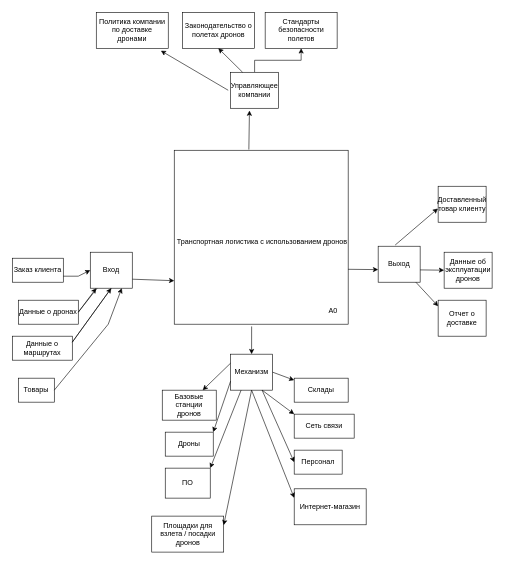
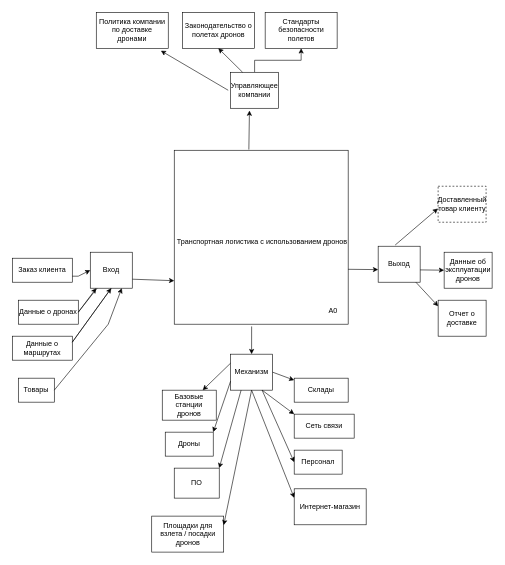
  <mxCell id="0" />
  <mxCell id="1" parent="0" />
  <mxCell id="2" value="&lt;div&gt;&lt;br&gt;&lt;/div&gt;&lt;div&gt;&lt;br&gt;&lt;/div&gt;&lt;div&gt;&lt;br&gt;&lt;/div&gt;&lt;div&gt;&lt;br&gt;&lt;/div&gt;&lt;div&gt;&lt;br&gt;&lt;/div&gt;&lt;div&gt;&lt;br&gt;&lt;/div&gt;&lt;div&gt;&lt;br&gt;&lt;/div&gt;&lt;div&gt;&lt;br&gt;&lt;/div&gt;&lt;div&gt;&lt;br&gt;&lt;/div&gt;&lt;div&gt;&amp;nbsp;Транспортная логистика с использованием дронов&lt;div&gt;&lt;br&gt;&lt;/div&gt;&lt;/div&gt;&lt;div&gt;&lt;br&gt;&lt;/div&gt;&lt;div&gt;&lt;br&gt;&lt;/div&gt;&lt;div&gt;&lt;br&gt;&lt;/div&gt;&lt;div&gt;&lt;br&gt;&lt;/div&gt;&lt;div&gt;&lt;br&gt;&lt;/div&gt;&lt;div&gt;&lt;br&gt;&lt;/div&gt;&lt;div&gt;&lt;span style=&quot;white-space: pre;&quot;&gt;&#09;&lt;/span&gt;&lt;span style=&quot;white-space: pre;&quot;&gt;&#09;&lt;/span&gt;&lt;span style=&quot;white-space: pre;&quot;&gt;&#09;&lt;/span&gt;&lt;span style=&quot;white-space: pre;&quot;&gt;&#09;&lt;/span&gt;&lt;span style=&quot;white-space: pre;&quot;&gt;&#09;&lt;/span&gt;&lt;span style=&quot;white-space: pre;&quot;&gt;&#09;&lt;/span&gt;&lt;span style=&quot;white-space: pre;&quot;&gt;&#09;&lt;/span&gt;&lt;span style=&quot;white-space: pre;&quot;&gt;&#09;&lt;/span&gt;&lt;span style=&quot;white-space: pre;&quot;&gt;&#09;&lt;/span&gt;А0&lt;br&gt;&lt;/div&gt;" style="whiteSpace=wrap;html=1;aspect=fixed;" parent="1" vertex="1"><mxGeometry x="290" y="250" width="290" height="290" as="geometry" /></mxCell>
  <mxCell id="3" value="" style="endArrow=classic;html=1;rounded=0;entryX=0.393;entryY=1.064;entryDx=0;entryDy=0;entryPerimeter=0;exitX=0.429;exitY=-0.004;exitDx=0;exitDy=0;exitPerimeter=0;" parent="1" source="2" target="8" edge="1"><mxGeometry width="50" height="50" relative="1" as="geometry"><mxPoint x="415" y="240" as="sourcePoint" /><mxPoint x="250" y="226.31" as="targetPoint" /></mxGeometry></mxCell>
  <mxCell id="4" value="" style="endArrow=classic;html=1;rounded=0;entryX=0;entryY=0.75;entryDx=0;entryDy=0;exitX=1;exitY=0.75;exitDx=0;exitDy=0;" parent="1" edge="1" target="2" source="5"><mxGeometry width="50" height="50" relative="1" as="geometry"><mxPoint x="290" y="450" as="sourcePoint" /><mxPoint x="220" y="450" as="targetPoint" /></mxGeometry></mxCell>
  <mxCell id="5" value="Вход" style="rounded=0;whiteSpace=wrap;html=1;" parent="1" vertex="1"><mxGeometry x="150" y="420" width="70" height="60" as="geometry" /></mxCell>
  <mxCell id="6" value="Выход" style="rounded=0;whiteSpace=wrap;html=1;" parent="1" vertex="1"><mxGeometry x="630" y="410" width="70" height="60" as="geometry" /></mxCell>
  <mxCell id="7" value="" style="edgeStyle=orthogonalEdgeStyle;rounded=0;orthogonalLoop=1;jettySize=auto;html=1;" edge="1" parent="1" source="8" target="23"><mxGeometry relative="1" as="geometry" /></mxCell>
  <mxCell id="8" value="Управляющее компании" style="rounded=0;whiteSpace=wrap;html=1;" parent="1" vertex="1"><mxGeometry x="384" y="120" width="80" height="60" as="geometry" /></mxCell>
  <mxCell id="9" value="Механизм" style="rounded=0;whiteSpace=wrap;html=1;" parent="1" vertex="1"><mxGeometry x="384" y="590" width="70" height="60" as="geometry" /></mxCell>
- <mxCell id="10" value="Заказ клиента" style="rounded=0;whiteSpace=wrap;html=1;" parent="1" vertex="1"><mxGeometry x="20" y="430" width="85" height="40" as="geometry" /></mxCell>
+ <mxCell id="10" value="Заказ клиента" style="rounded=0;whiteSpace=wrap;html=1;" parent="1" vertex="1"><mxGeometry x="20" y="430" width="100" height="40" as="geometry" /></mxCell>
  <mxCell id="11" value="Товары" style="rounded=0;whiteSpace=wrap;html=1;" parent="1" vertex="1"><mxGeometry x="30" y="630" width="60" height="40" as="geometry" /></mxCell>
  <mxCell id="12" value="Данные о маршрутах" style="rounded=0;whiteSpace=wrap;html=1;" parent="1" vertex="1"><mxGeometry x="20" y="560" width="100" height="40" as="geometry" /></mxCell>
  <mxCell id="13" value="Данные о дронах" style="rounded=0;whiteSpace=wrap;html=1;" parent="1" vertex="1"><mxGeometry x="30" y="500" width="100" height="40" as="geometry" /></mxCell>
  <mxCell id="14" value="" style="endArrow=classic;html=1;rounded=0;entryX=0;entryY=0.5;entryDx=0;entryDy=0;exitX=1;exitY=0.75;exitDx=0;exitDy=0;" parent="1" edge="1" target="5" source="10"><mxGeometry width="50" height="50" relative="1" as="geometry"><mxPoint x="150" y="460" as="sourcePoint" /><mxPoint x="120" y="460" as="targetPoint" /><Array as="points"><mxPoint x="130" y="460" /></Array></mxGeometry></mxCell>
  <mxCell id="15" value="" style="endArrow=classic;html=1;rounded=0;" parent="1" source="5" edge="1"><mxGeometry width="50" height="50" relative="1" as="geometry"><mxPoint x="160" y="550" as="sourcePoint" /><mxPoint x="160" y="480" as="targetPoint" /><Array as="points"><mxPoint x="130" y="520" /></Array></mxGeometry></mxCell>
  <mxCell id="16" value="" style="endArrow=classic;html=1;rounded=0;exitX=0.5;exitY=1;exitDx=0;exitDy=0;entryX=0.5;entryY=1;entryDx=0;entryDy=0;" parent="1" source="5" target="5" edge="1"><mxGeometry width="50" height="50" relative="1" as="geometry"><mxPoint x="171" y="490" as="sourcePoint" /><mxPoint x="120" y="560" as="targetPoint" /><Array as="points"><mxPoint x="120" y="570" /></Array></mxGeometry></mxCell>
  <mxCell id="17" value="" style="endArrow=classic;html=1;rounded=0;entryX=0.75;entryY=1;entryDx=0;entryDy=0;exitX=1;exitY=0.5;exitDx=0;exitDy=0;" parent="1" target="5" edge="1" source="11"><mxGeometry width="50" height="50" relative="1" as="geometry"><mxPoint x="215" y="480" as="sourcePoint" /><mxPoint x="160" y="570" as="targetPoint" /><Array as="points"><mxPoint x="180" y="540" /></Array></mxGeometry></mxCell>
- <mxCell id="18" value="Доставленный товар клиенту" style="rounded=0;whiteSpace=wrap;html=1;" parent="1" vertex="1"><mxGeometry x="730" y="310" width="80" height="60" as="geometry" /></mxCell>
+ <mxCell id="18" value="Доставленный товар клиенту" style="rounded=0;whiteSpace=wrap;html=1;dashed=1;" parent="1" vertex="1"><mxGeometry x="730" y="310" width="80" height="60" as="geometry" /></mxCell>
  <mxCell id="19" value="Отчет о доставке" style="rounded=0;whiteSpace=wrap;html=1;" parent="1" vertex="1"><mxGeometry x="730" y="500" width="80" height="60" as="geometry" /></mxCell>
  <mxCell id="20" value="Данные об эксплуатации дронов" style="rounded=0;whiteSpace=wrap;html=1;" parent="1" vertex="1"><mxGeometry x="740" y="420" width="80" height="60" as="geometry" /></mxCell>
  <mxCell id="21" value="Законодательство о полетах дронов" style="rounded=0;whiteSpace=wrap;html=1;" parent="1" vertex="1"><mxGeometry x="303.5" y="20" width="120" height="60" as="geometry" /></mxCell>
  <mxCell id="22" value="Политика компании по доставке дронами" style="rounded=0;whiteSpace=wrap;html=1;" parent="1" vertex="1"><mxGeometry x="160" y="20" width="120" height="60" as="geometry" /></mxCell>
  <mxCell id="23" value="Стандарты безопасности полетов" style="rounded=0;whiteSpace=wrap;html=1;" parent="1" vertex="1"><mxGeometry x="441.6" y="20" width="120" height="60" as="geometry" /></mxCell>
  <mxCell id="24" value="" style="endArrow=classic;html=1;rounded=0;exitX=0.445;exitY=1.013;exitDx=0;exitDy=0;exitPerimeter=0;entryX=0.5;entryY=0;entryDx=0;entryDy=0;" parent="1" source="2" edge="1" target="9"><mxGeometry width="50" height="50" relative="1" as="geometry"><mxPoint x="560" y="700" as="sourcePoint" /><mxPoint x="610" y="650" as="targetPoint" /></mxGeometry></mxCell>
  <mxCell id="25" value="" style="endArrow=classic;html=1;rounded=0;exitX=1;exitY=0.75;exitDx=0;exitDy=0;" edge="1" parent="1"><mxGeometry width="50" height="50" relative="1" as="geometry"><mxPoint x="580" y="448.5" as="sourcePoint" /><mxPoint x="630" y="449" as="targetPoint" /></mxGeometry></mxCell>
  <mxCell id="26" value="" style="endArrow=classic;html=1;rounded=0;exitX=1;exitY=0.75;exitDx=0;exitDy=0;" edge="1" parent="1"><mxGeometry width="50" height="50" relative="1" as="geometry"><mxPoint x="700" y="449.5" as="sourcePoint" /><mxPoint x="740" y="450" as="targetPoint" /></mxGeometry></mxCell>
  <mxCell id="27" value="" style="endArrow=classic;html=1;rounded=0;entryX=0;entryY=0.5;entryDx=0;entryDy=0;" edge="1" parent="1" source="6"><mxGeometry width="50" height="50" relative="1" as="geometry"><mxPoint x="550" y="580" as="sourcePoint" /><mxPoint x="730" y="510" as="targetPoint" /></mxGeometry></mxCell>
  <mxCell id="28" value="" style="endArrow=classic;html=1;rounded=0;entryX=-0.005;entryY=0.62;entryDx=0;entryDy=0;entryPerimeter=0;exitX=0.406;exitY=-0.033;exitDx=0;exitDy=0;exitPerimeter=0;" edge="1" parent="1" source="6" target="18"><mxGeometry width="50" height="50" relative="1" as="geometry"><mxPoint x="550" y="600" as="sourcePoint" /><mxPoint x="600" y="550" as="targetPoint" /></mxGeometry></mxCell>
  <mxCell id="29" value="" style="endArrow=classic;html=1;rounded=0;entryX=0.5;entryY=1;entryDx=0;entryDy=0;exitX=0.25;exitY=0;exitDx=0;exitDy=0;" edge="1" parent="1" source="8" target="21"><mxGeometry width="50" height="50" relative="1" as="geometry"><mxPoint x="350" y="140" as="sourcePoint" /><mxPoint x="400" y="90" as="targetPoint" /></mxGeometry></mxCell>
  <mxCell id="30" value="" style="endArrow=classic;html=1;rounded=0;entryX=0.898;entryY=1.068;entryDx=0;entryDy=0;entryPerimeter=0;" edge="1" parent="1" target="22"><mxGeometry width="50" height="50" relative="1" as="geometry"><mxPoint x="380" y="150" as="sourcePoint" /><mxPoint x="400" y="90" as="targetPoint" /></mxGeometry></mxCell>
  <mxCell id="31" value="" style="endArrow=classic;html=1;rounded=0;exitX=0;exitY=0.75;exitDx=0;exitDy=0;entryX=1;entryY=0;entryDx=0;entryDy=0;" edge="1" parent="1" source="9" target="32"><mxGeometry width="50" height="50" relative="1" as="geometry"><mxPoint x="270" y="640" as="sourcePoint" /><mxPoint x="360" y="740" as="targetPoint" /></mxGeometry></mxCell>
  <mxCell id="32" value="Дроны" style="rounded=0;whiteSpace=wrap;html=1;" vertex="1" parent="1"><mxGeometry x="275" y="720" width="80" height="40" as="geometry" /></mxCell>
  <mxCell id="33" value="Склады" style="rounded=0;whiteSpace=wrap;html=1;" vertex="1" parent="1"><mxGeometry x="490" y="630" width="90" height="40" as="geometry" /></mxCell>
  <mxCell id="34" value="Персонал" style="rounded=0;whiteSpace=wrap;html=1;" vertex="1" parent="1"><mxGeometry x="490" y="750" width="80" height="40" as="geometry" /></mxCell>
  <mxCell id="35" value="Интернет-магазин" style="rounded=0;whiteSpace=wrap;html=1;" vertex="1" parent="1"><mxGeometry x="490" y="814.5" width="120" height="60" as="geometry" /></mxCell>
  <mxCell id="36" value="Базовые станции дронов" style="rounded=0;whiteSpace=wrap;html=1;" vertex="1" parent="1"><mxGeometry x="270" y="650" width="90" height="50" as="geometry" /></mxCell>
- <mxCell id="37" value="ПО" style="rounded=0;whiteSpace=wrap;html=1;" vertex="1" parent="1"><mxGeometry x="275" y="780" width="75" height="50" as="geometry" /></mxCell>
+ <mxCell id="37" value="ПО" style="rounded=0;whiteSpace=wrap;html=1;" vertex="1" parent="1"><mxGeometry x="290" y="780" width="75" height="50" as="geometry" /></mxCell>
  <mxCell id="38" value="Площадки для взлета / посадки дронов" style="rounded=0;whiteSpace=wrap;html=1;" vertex="1" parent="1"><mxGeometry x="252.5" y="860" width="120" height="60" as="geometry" /></mxCell>
  <mxCell id="39" value="Сеть связи" style="rounded=0;whiteSpace=wrap;html=1;" vertex="1" parent="1"><mxGeometry x="490" y="690" width="100" height="40" as="geometry" /></mxCell>
  <mxCell id="40" value="" style="endArrow=classic;html=1;rounded=0;exitX=1;exitY=0.5;exitDx=0;exitDy=0;" edge="1" parent="1" source="9" target="33"><mxGeometry width="50" height="50" relative="1" as="geometry"><mxPoint x="270" y="710" as="sourcePoint" /><mxPoint x="320" y="660" as="targetPoint" /></mxGeometry></mxCell>
  <mxCell id="41" value="" style="endArrow=classic;html=1;rounded=0;entryX=0.75;entryY=0;entryDx=0;entryDy=0;exitX=0;exitY=0.25;exitDx=0;exitDy=0;" edge="1" parent="1" source="9" target="36"><mxGeometry width="50" height="50" relative="1" as="geometry"><mxPoint x="270" y="710" as="sourcePoint" /><mxPoint x="320" y="660" as="targetPoint" /></mxGeometry></mxCell>
  <mxCell id="42" value="" style="endArrow=classic;html=1;rounded=0;exitX=0.75;exitY=1;exitDx=0;exitDy=0;entryX=0;entryY=0;entryDx=0;entryDy=0;" edge="1" parent="1" source="9" target="39"><mxGeometry width="50" height="50" relative="1" as="geometry"><mxPoint x="270" y="710" as="sourcePoint" /><mxPoint x="320" y="660" as="targetPoint" /></mxGeometry></mxCell>
  <mxCell id="43" value="" style="endArrow=classic;html=1;rounded=0;entryX=0;entryY=0.5;entryDx=0;entryDy=0;exitX=0.75;exitY=1;exitDx=0;exitDy=0;" edge="1" parent="1" source="9" target="34"><mxGeometry width="50" height="50" relative="1" as="geometry"><mxPoint x="270" y="710" as="sourcePoint" /><mxPoint x="320" y="660" as="targetPoint" /></mxGeometry></mxCell>
  <mxCell id="44" value="" style="endArrow=classic;html=1;rounded=0;exitX=0.5;exitY=1;exitDx=0;exitDy=0;entryX=0;entryY=0.25;entryDx=0;entryDy=0;" edge="1" parent="1" source="9" target="35"><mxGeometry width="50" height="50" relative="1" as="geometry"><mxPoint x="270" y="710" as="sourcePoint" /><mxPoint x="320" y="660" as="targetPoint" /></mxGeometry></mxCell>
  <mxCell id="45" value="" style="endArrow=classic;html=1;rounded=0;entryX=1;entryY=0;entryDx=0;entryDy=0;exitX=0.25;exitY=1;exitDx=0;exitDy=0;" edge="1" parent="1" source="9" target="37"><mxGeometry width="50" height="50" relative="1" as="geometry"><mxPoint x="270" y="710" as="sourcePoint" /><mxPoint x="320" y="660" as="targetPoint" /></mxGeometry></mxCell>
  <mxCell id="46" value="" style="endArrow=classic;html=1;rounded=0;exitX=0.5;exitY=1;exitDx=0;exitDy=0;entryX=1;entryY=0.25;entryDx=0;entryDy=0;" edge="1" parent="1" source="9" target="38"><mxGeometry width="50" height="50" relative="1" as="geometry"><mxPoint x="270" y="710" as="sourcePoint" /><mxPoint x="380" y="880" as="targetPoint" /></mxGeometry></mxCell>
